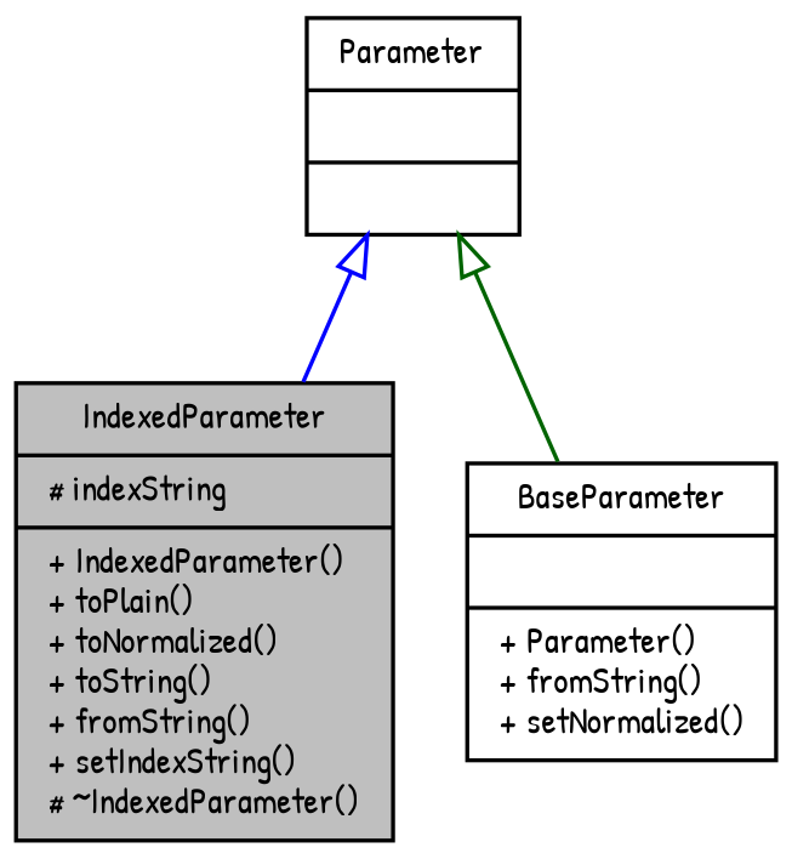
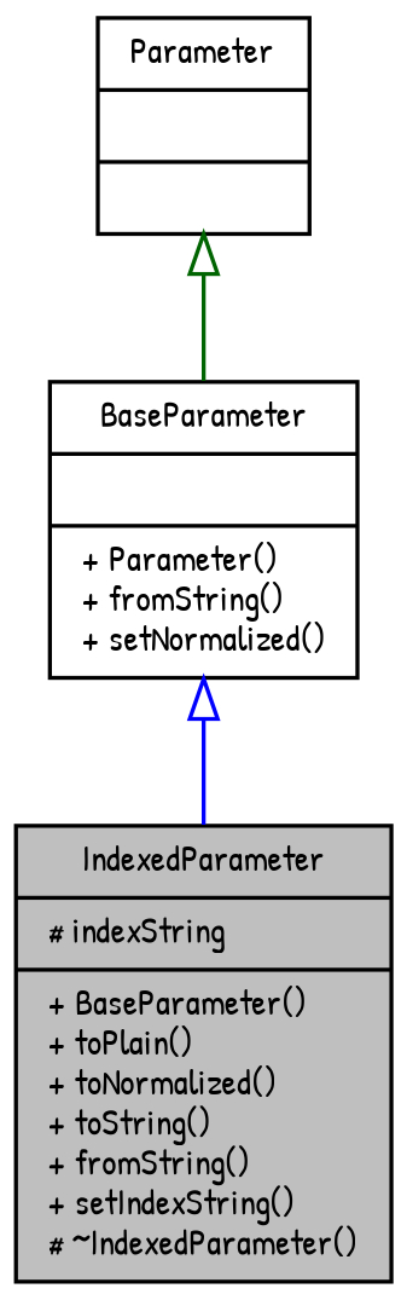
  digraph {
    fontname="Patrick Hand"
    node [color=black fontname="Patrick Hand" fontsize=9 shape=record]
    edge [arrowtail=empty dir=back fontname="Patrick Hand" fontsize=9 labelfontname=Arial labelfontsize=9 style=solid]
-   n1 [fillcolor=grey75 fontcolor=black height=0.2 label="{IndexedParameter\n|# indexString\l|+ IndexedParameter()\l+ toPlain()\l+ toNormalized()\l+ toString()\l+ fromString()\l+ setIndexString()\l# ~IndexedParameter()\l}" style=filled width=0.4]
+   n1 [fillcolor=grey75 fontcolor=black height=0.2 label="{IndexedParameter\n|# indexString\l|+ BaseParameter()\l+ toPlain()\l+ toNormalized()\l+ toString()\l+ fromString()\l+ setIndexString()\l# ~IndexedParameter()\l}" style=filled width=0.4]
    n2 [height=0.2 label="{BaseParameter\n||+ Parameter()\l+ fromString()\l+ setNormalized()\l}" width=0.4]
    n3 [height=0.2 label="{Parameter\n||}" width=0.4]
-   n3 -> n1 [color=blue]
+   n2 -> n1 [color=blue]
    n3 -> n2 [color=darkgreen]
  }
